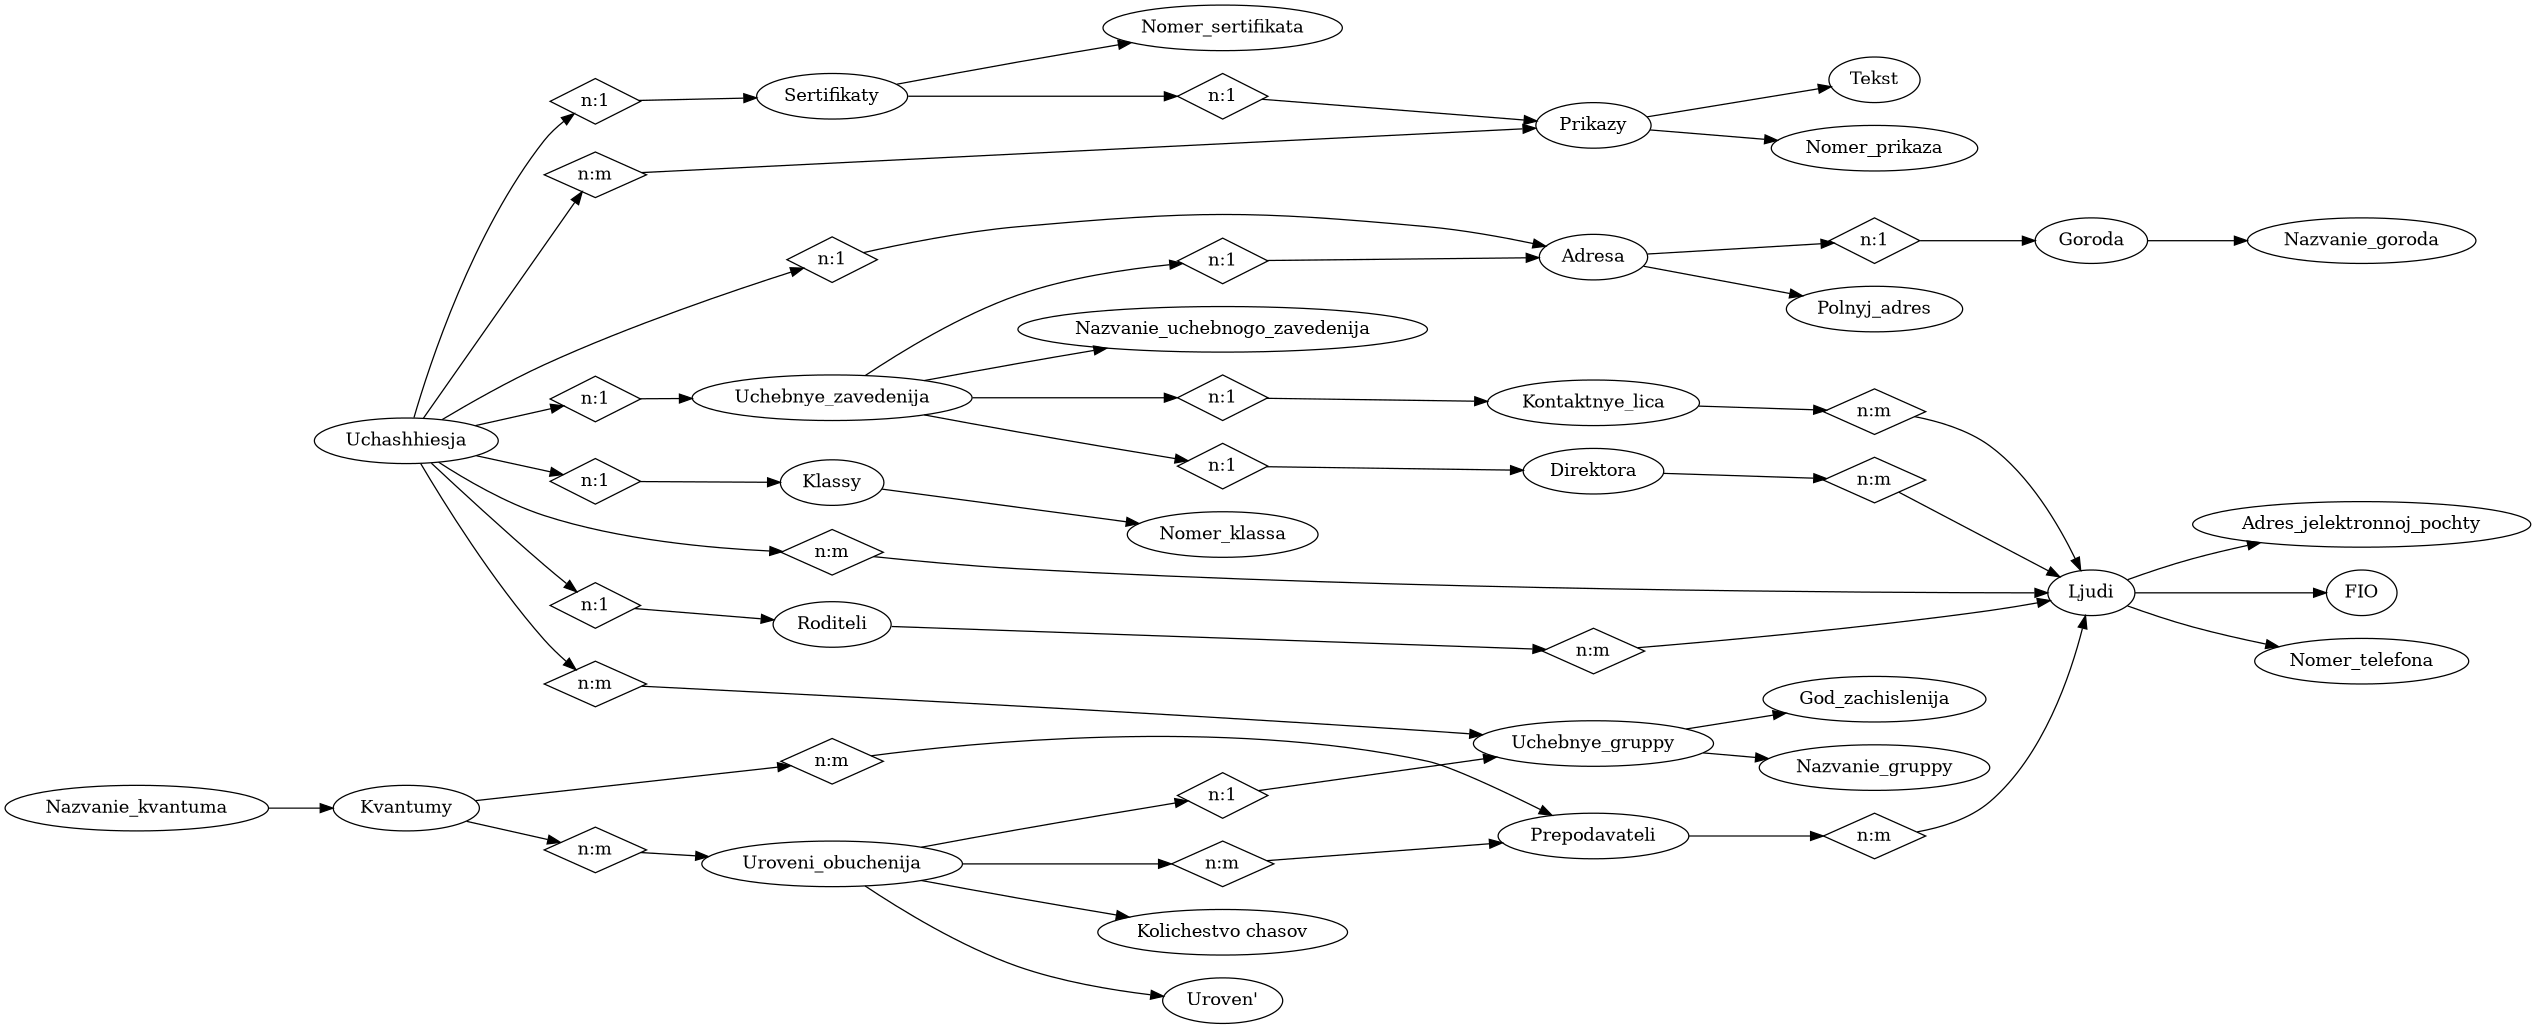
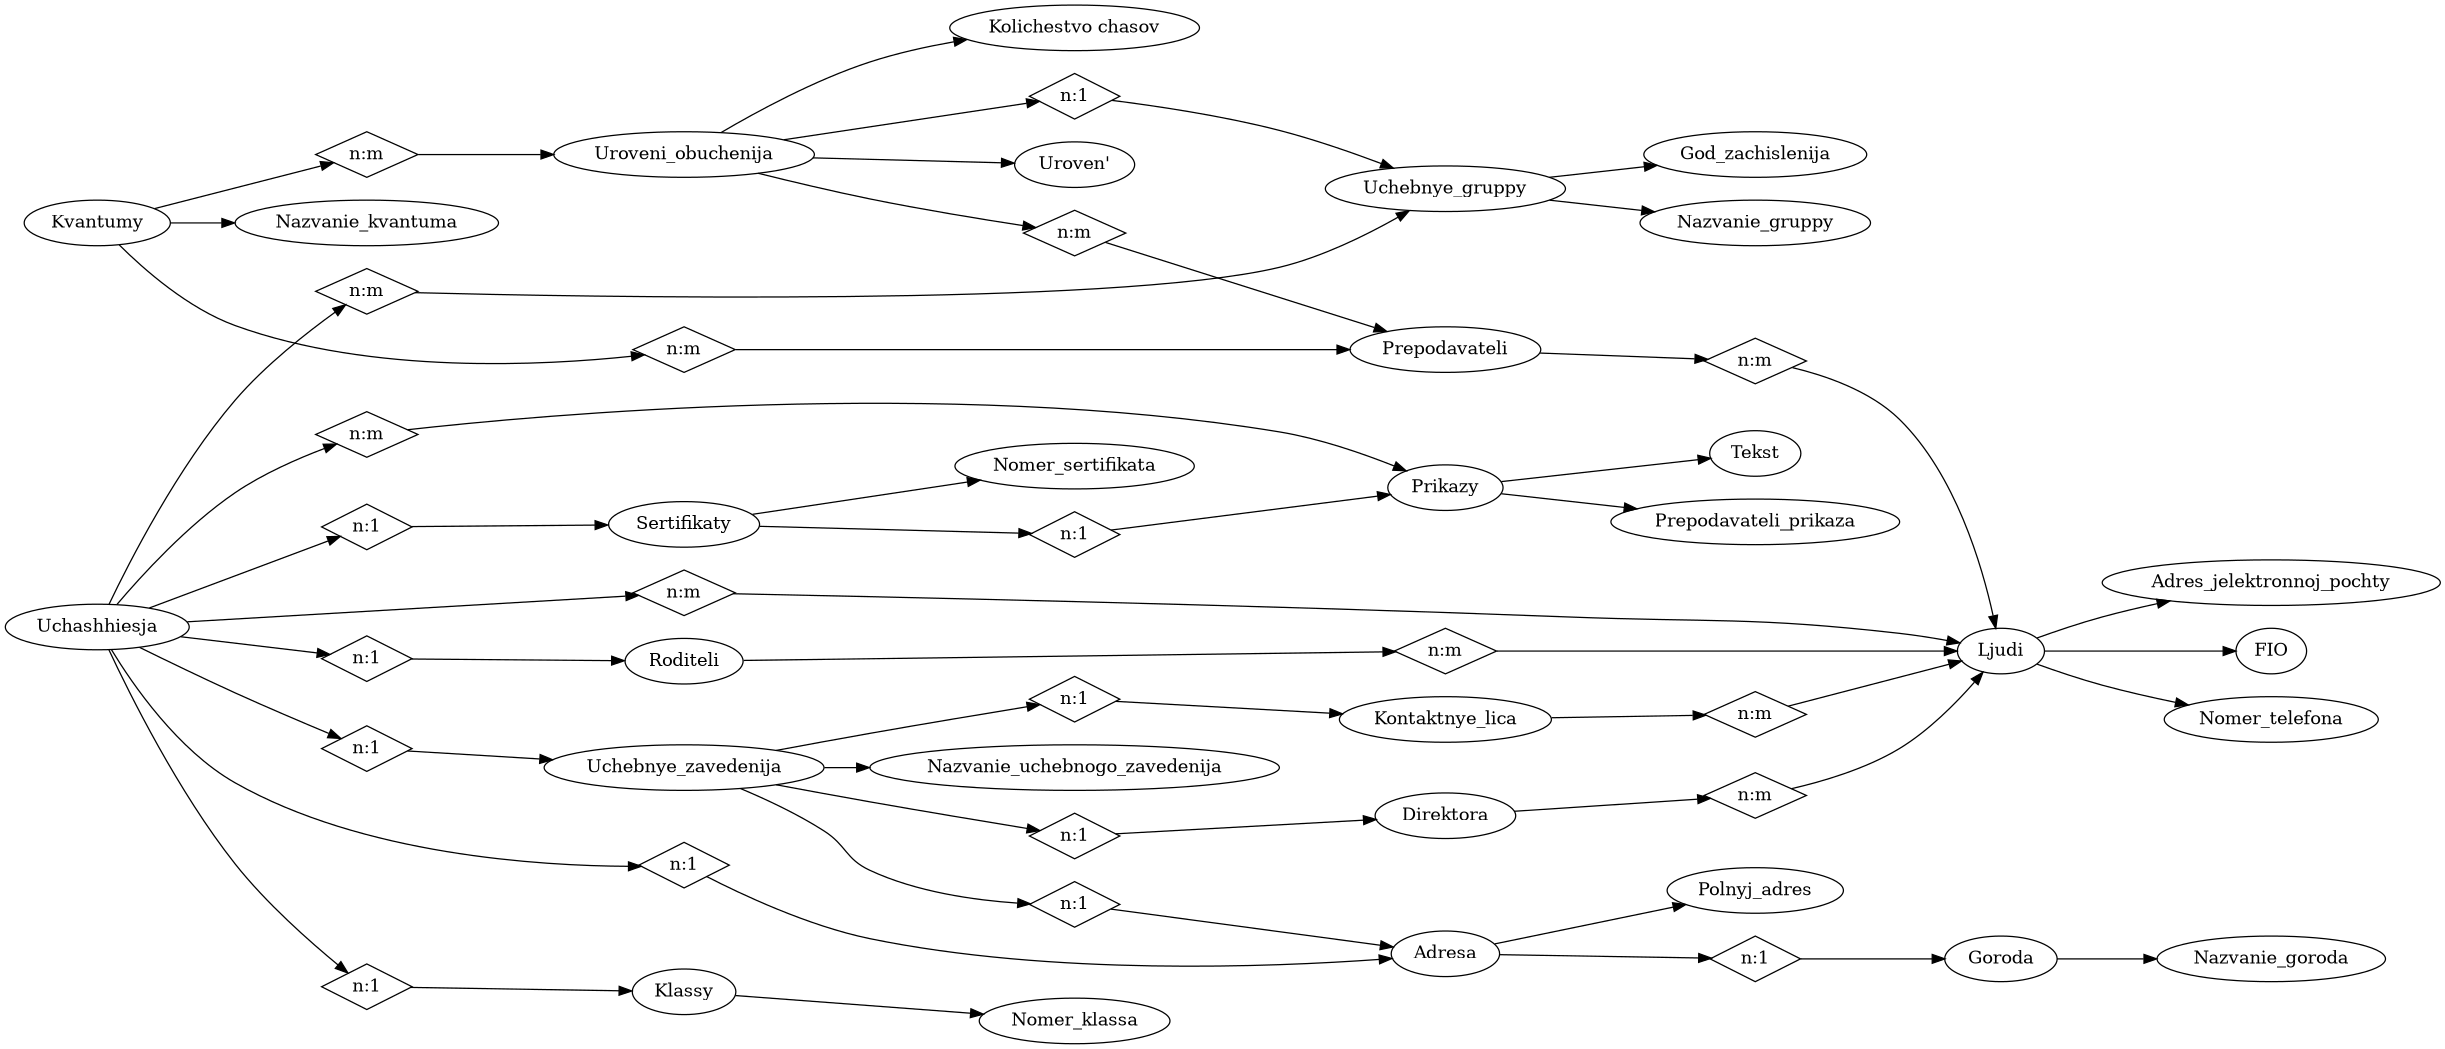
  digraph {
    fontname="DejaVu Serif"
    rankdir=LR
    node [fontname="DejaVu Serif"]
    edge [fontname="DejaVu Serif"]
    n1 [label="n:m" shape=diamond]
    Prepodavateli
    Kvantumy
    n4 [label="n:m" shape=diamond]
    Nazvanie_kvantuma
    Uroveni_obuchenija
    n7 [label="n:m" shape=diamond]
    n8 [label="n:1" shape=diamond]
    "Uroven'"
    "Kolichestvo chasov"
    Uchebnye_gruppy
    n12 [label="n:1" shape=diamond]
    Adresa
    Uchashhiesja
    n15 [label="n:1" shape=diamond]
    n16 [label="n:1" shape=diamond]
    n17 [label="n:m" shape=diamond]
    n18 [label="n:1" shape=diamond]
    n19 [label="n:m" shape=diamond]
    n20 [label="n:1" shape=diamond]
    n21 [label="n:m" shape=diamond]
    Uchebnye_zavedenija
    Klassy
    Ljudi
    Roditeli
    Sertifikaty
    Prikazy
    n28 [label="n:1" shape=diamond]
    Nomer_sertifikata
    Nazvanie_gruppy
    God_zachislenija
    n32 [label="n:1" shape=diamond]
    Goroda
    Polnyj_adres
    Nomer_klassa
    n36 [label="n:1" shape=diamond]
    n37 [label="n:1" shape=diamond]
    n38 [label="n:1" shape=diamond]
    Nazvanie_uchebnogo_zavedenija
    Direktora
    Kontaktnye_lica
    Nazvanie_goroda
-   Nomer_prikaza
+   Nomer_prikaza [label=Prepodavateli_prikaza]
    Tekst
    FIO
    Nomer_telefona
    Adres_jelektronnoj_pochty
    n48 [label="n:m" shape=diamond]
    n49 [label="n:m" shape=diamond]
    n50 [label="n:m" shape=diamond]
    n51 [label="n:m" shape=diamond]
    n1 -> Prepodavateli
    Prepodavateli -> n48
    Kvantumy -> n1
    Kvantumy -> n4
-   Nazvanie_kvantuma -> Kvantumy
+   Kvantumy -> Nazvanie_kvantuma
    n4 -> Uroveni_obuchenija
    Uroveni_obuchenija -> n7
    Uroveni_obuchenija -> n8
    Uroveni_obuchenija -> "Uroven'"
    Uroveni_obuchenija -> "Kolichestvo chasov"
    n7 -> Prepodavateli
    n8 -> Uchebnye_gruppy
    Uchebnye_gruppy -> Nazvanie_gruppy
    Uchebnye_gruppy -> God_zachislenija
    n12 -> Adresa
    Adresa -> n32
    Adresa -> Polnyj_adres
    Uchashhiesja -> n12
    Uchashhiesja -> n15
    Uchashhiesja -> n16
    Uchashhiesja -> n17
    Uchashhiesja -> n18
    Uchashhiesja -> n19
    Uchashhiesja -> n20
    Uchashhiesja -> n21
    n15 -> Uchebnye_zavedenija
    n16 -> Klassy
    n17 -> Ljudi
    n18 -> Roditeli
    n19 -> Uchebnye_gruppy
    n20 -> Sertifikaty
    n21 -> Prikazy
    Uchebnye_zavedenija -> n36
    Uchebnye_zavedenija -> n37
    Uchebnye_zavedenija -> n38
    Uchebnye_zavedenija -> Nazvanie_uchebnogo_zavedenija
    Klassy -> Nomer_klassa
    Ljudi -> FIO
    Ljudi -> Nomer_telefona
    Ljudi -> Adres_jelektronnoj_pochty
    Roditeli -> n49
    Sertifikaty -> n28
    Sertifikaty -> Nomer_sertifikata
    Prikazy -> Nomer_prikaza
    Prikazy -> Tekst
    n28 -> Prikazy
    n32 -> Goroda
    Goroda -> Nazvanie_goroda
    n36 -> Adresa
    n37 -> Direktora
    n38 -> Kontaktnye_lica
    Direktora -> n50
    Kontaktnye_lica -> n51
    n48 -> Ljudi
    n49 -> Ljudi
    n50 -> Ljudi
    n51 -> Ljudi
  }
